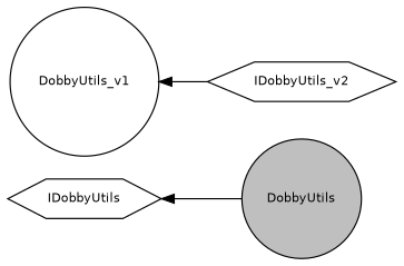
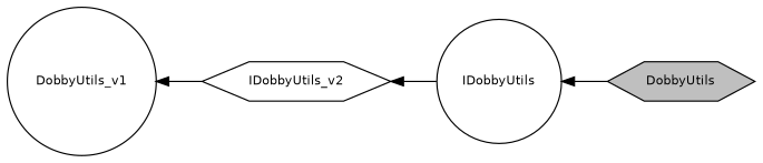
  digraph {
    rankdir=LR
    node [color=black fillcolor=white fontname=Helvetica fontsize=10 shape=hexagon style=filled]
    edge [color=black dir=back fontname=Helvetica fontsize=10 labelfontname=Helvetica labelfontsize=10 style=solid]
-   n1 [fillcolor=grey75 fontcolor=black height=0.2 label=DobbyUtils shape=circle width=0.4]
-   n2 [height=0.2 label=IDobbyUtils width=0.4]
+   n1 [fillcolor=grey75 fontcolor=black height=0.2 label=DobbyUtils width=0.4]
+   n2 [height=0.2 label=IDobbyUtils shape=circle width=0.4]
    n3 [height=0.2 label=IDobbyUtils_v2 width=0.4]
    n4 [height=0.2 label=DobbyUtils_v1 shape=circle width=0.4]
    n2 -> n1
+   n3 -> n2
    n4 -> n3
  }
